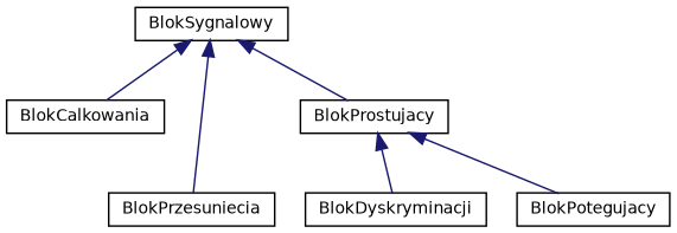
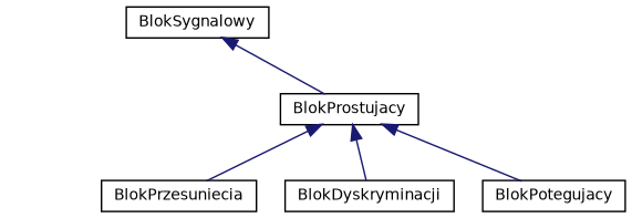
  digraph {
    rankdir=TB
    node [color=black fillcolor=white fontname=Helvetica fontsize=10 shape=record style=filled]
    edge [color=midnightblue dir=back fontname=Helvetica fontsize=10 labelfontname=Helvetica labelfontsize=10 style=solid]
    n1 [height=0.2 label=BlokSygnalowy width=0.4]
-   n2 [height=0.2 label=BlokCalkowania width=0.4]
    n3 [height=0.2 label=BlokProstujacy width=0.4]
    n4 [height=0.2 label=BlokPrzesuniecia width=0.4]
    n5 [height=0.2 label=BlokDyskryminacji width=0.4]
    n6 [height=0.2 label=BlokPotegujacy width=0.4]
-   n1 -> n2
    n1 -> n3
-   n1 -> n4
+   n3 -> n4
    n3 -> n5
    n3 -> n6
  }
